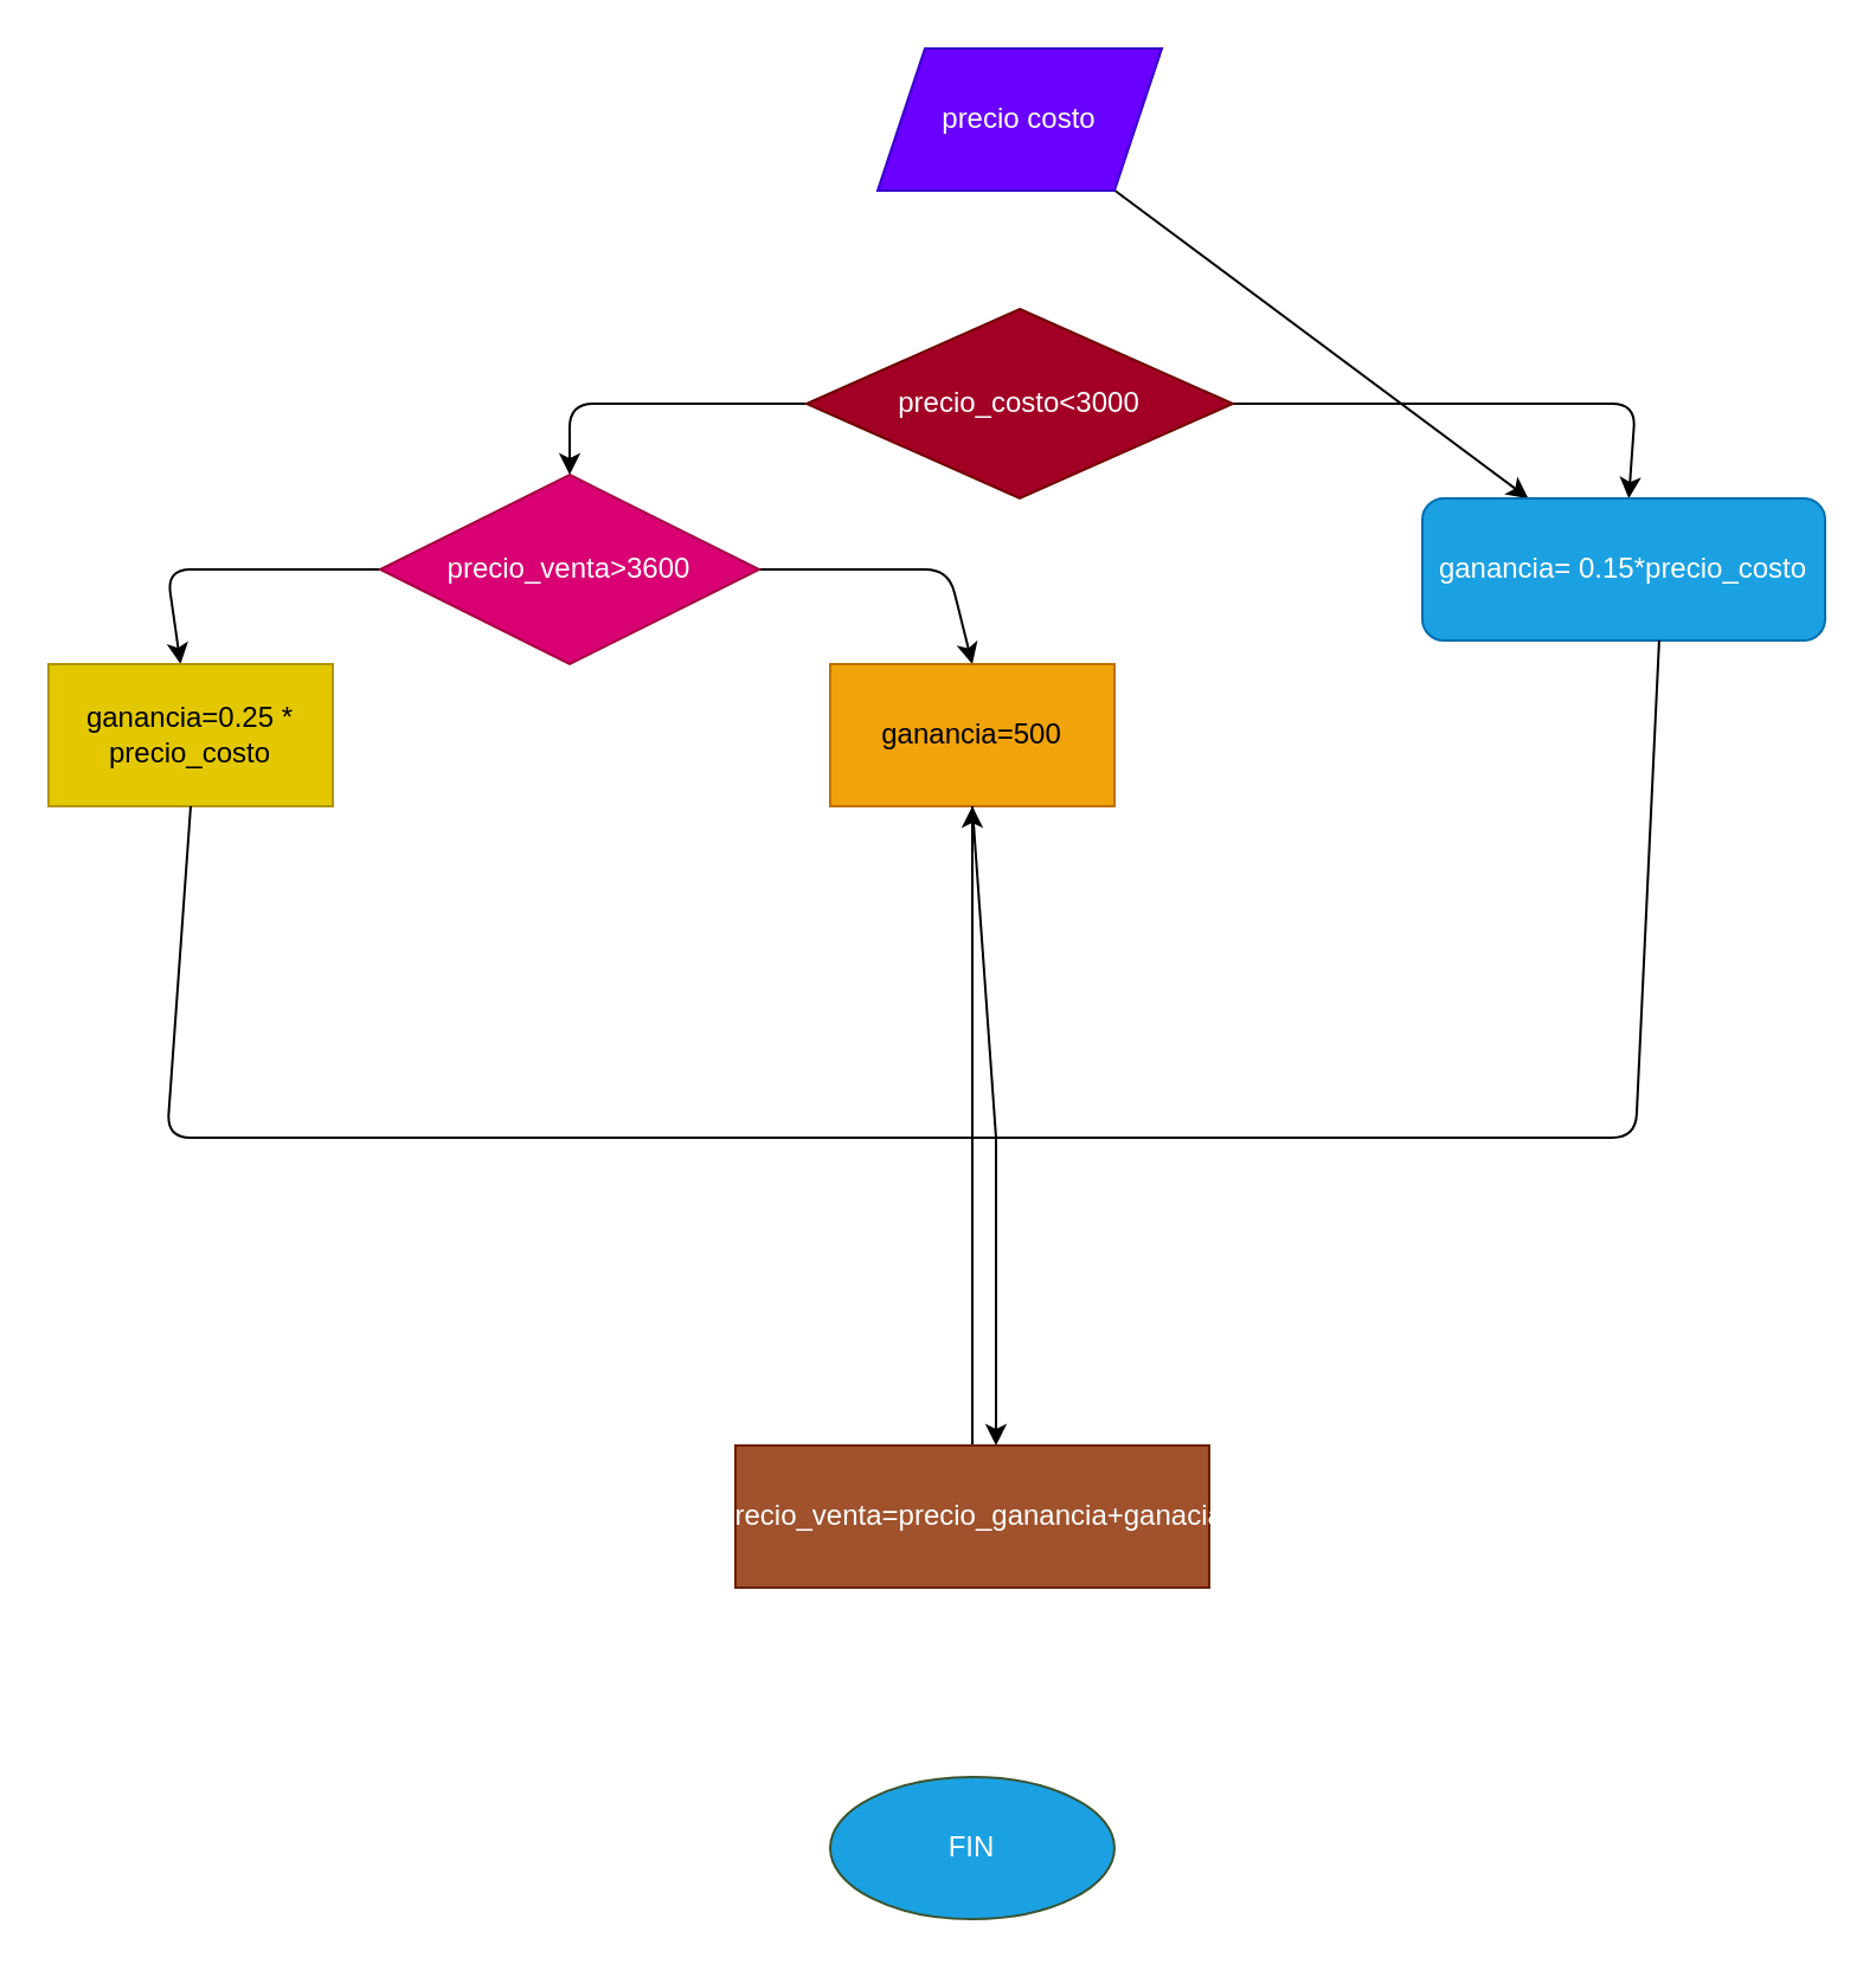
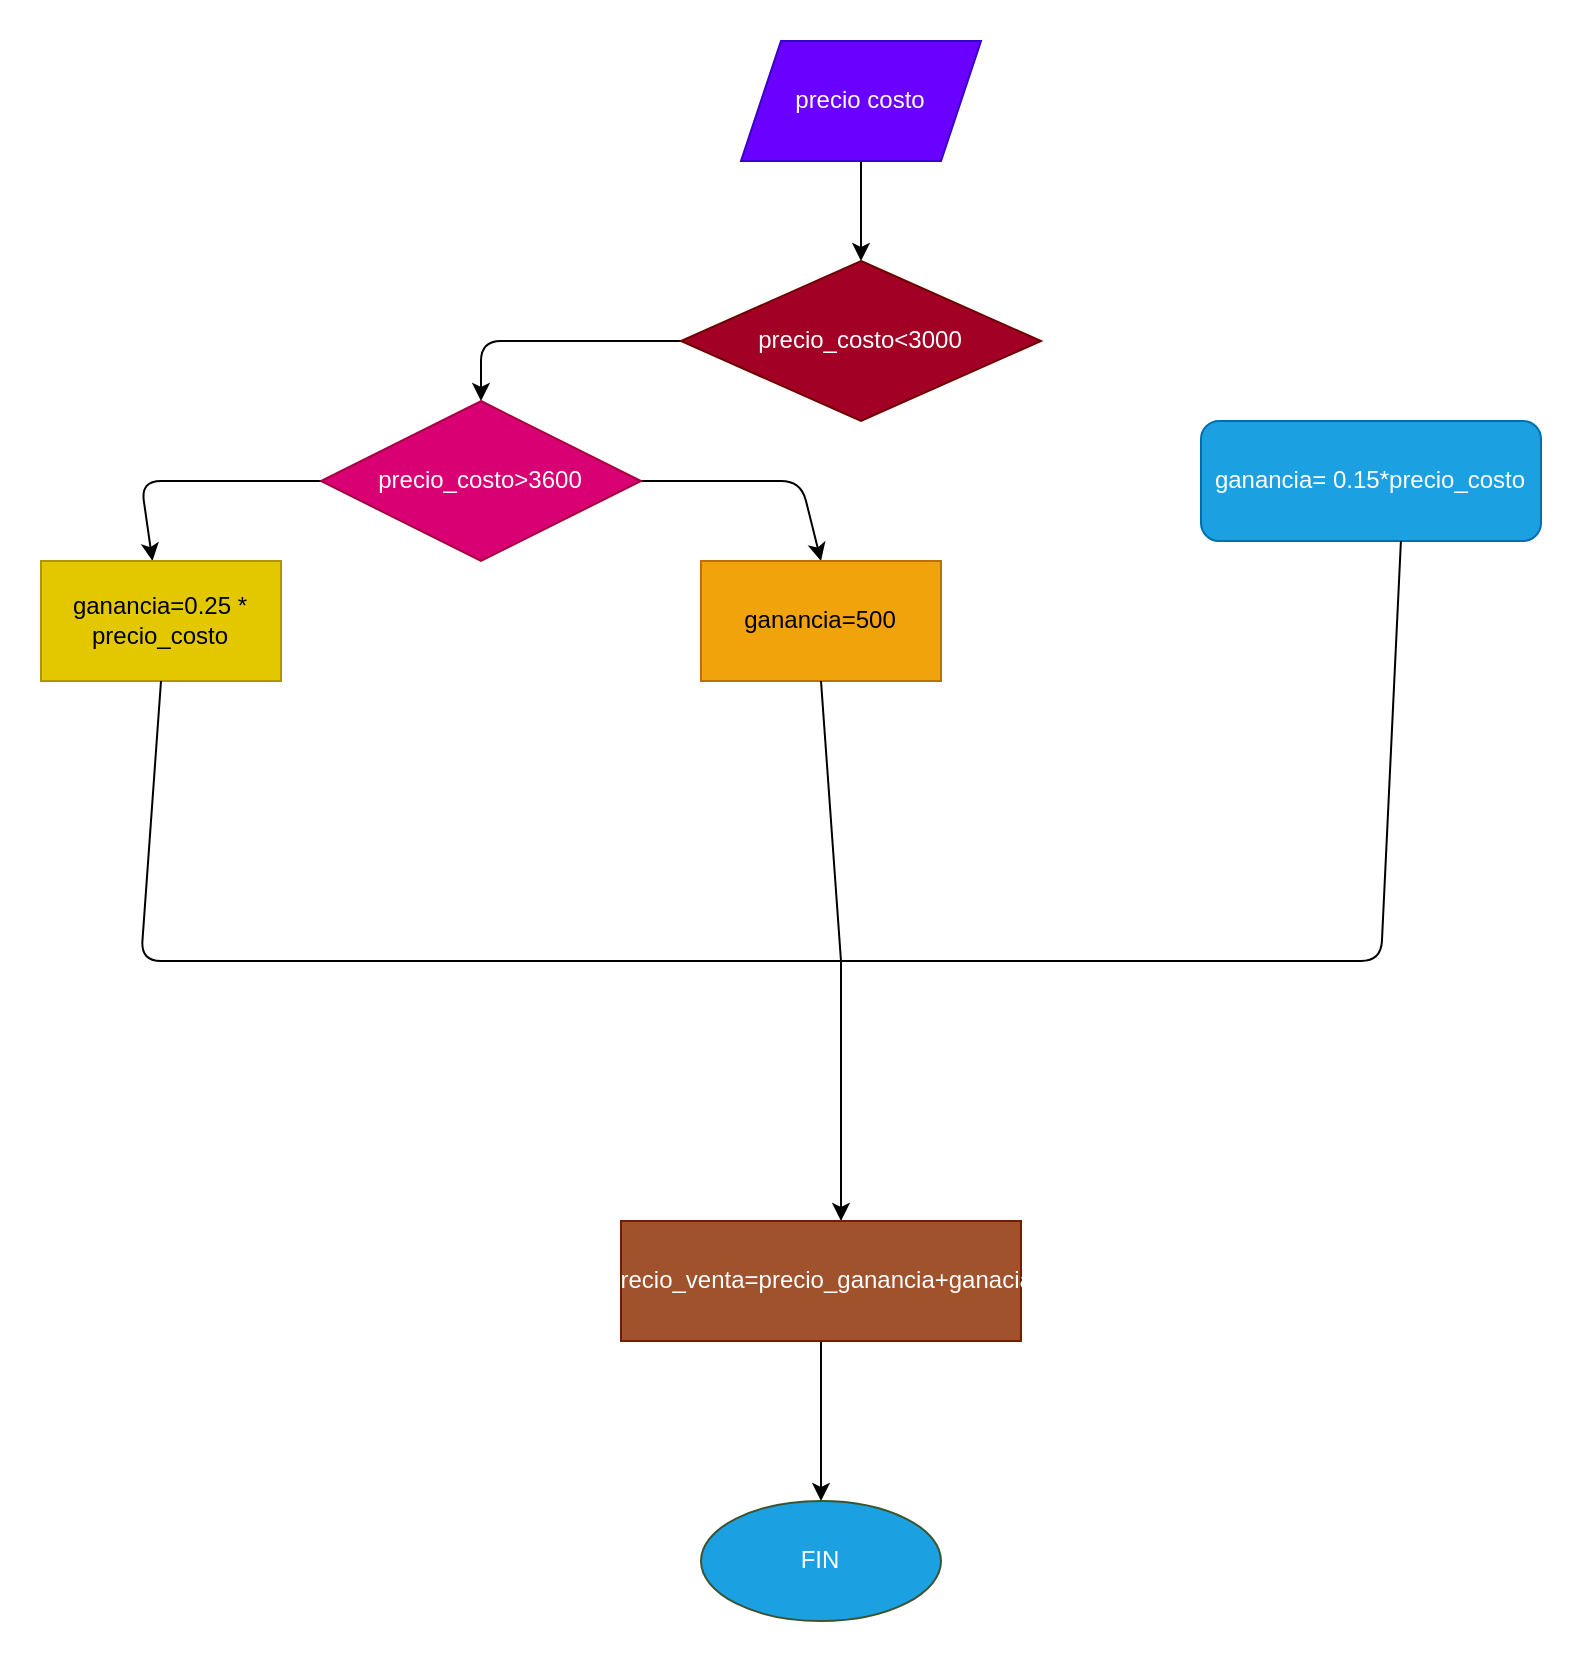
  <mxCell id="0" />
  <mxCell id="1" parent="0" />
- <mxCell id="2" value="" style="edgeStyle=none;html=1;" edge="1" parent="1" source="3" target="7"><mxGeometry relative="1" as="geometry" /></mxCell>
+ <mxCell id="2" value="" style="edgeStyle=none;html=1;" edge="1" parent="1" source="3" target="6"><mxGeometry relative="1" as="geometry" /></mxCell>
  <mxCell id="3" value="precio costo" style="shape=parallelogram;perimeter=parallelogramPerimeter;whiteSpace=wrap;html=1;fixedSize=1;fillColor=#6a00ff;strokeColor=#3700CC;fontColor=#ffffff;" vertex="1" parent="1"><mxGeometry x="370" y="20" width="120" height="60" as="geometry" /></mxCell>
- <mxCell id="4" value="" style="edgeStyle=none;html=1;" edge="1" parent="1" source="6" target="7"><mxGeometry relative="1" as="geometry"><Array as="points"><mxPoint x="690" y="170" /></Array></mxGeometry></mxCell>
  <mxCell id="5" value="" style="edgeStyle=none;html=1;" edge="1" parent="1" source="6" target="10"><mxGeometry relative="1" as="geometry"><Array as="points"><mxPoint x="240" y="170" /></Array></mxGeometry></mxCell>
  <mxCell id="6" value="precio_costo&amp;lt;3000" style="rhombus;whiteSpace=wrap;html=1;fillColor=#a20025;strokeColor=#6F0000;fontColor=#ffffff;" vertex="1" parent="1"><mxGeometry x="340" y="130" width="180" height="80" as="geometry" /></mxCell>
  <mxCell id="7" value="ganancia= 0.15*precio_costo" style="rounded=1;whiteSpace=wrap;html=1;fillColor=#1ba1e2;strokeColor=#006EAF;fontColor=#ffffff;" vertex="1" parent="1"><mxGeometry x="600" y="210" width="170" height="60" as="geometry" /></mxCell>
  <mxCell id="8" value="" style="edgeStyle=none;html=1;" edge="1" parent="1" source="10" target="11"><mxGeometry relative="1" as="geometry"><Array as="points"><mxPoint x="70" y="240" /></Array></mxGeometry></mxCell>
  <mxCell id="9" value="" style="edgeStyle=none;html=1;" edge="1" parent="1" source="10"><mxGeometry relative="1" as="geometry"><mxPoint x="410" y="280" as="targetPoint" /><Array as="points"><mxPoint x="400" y="240" /></Array></mxGeometry></mxCell>
- <mxCell id="10" value="precio_venta&amp;gt;3600" style="rhombus;whiteSpace=wrap;html=1;fillColor=#d80073;strokeColor=#A50040;fontColor=#ffffff;" vertex="1" parent="1"><mxGeometry x="160" y="200" width="160" height="80" as="geometry" /></mxCell>
+ <mxCell id="10" value="precio_costo&amp;gt;3600" style="rhombus;whiteSpace=wrap;html=1;fillColor=#d80073;strokeColor=#A50040;fontColor=#ffffff;" vertex="1" parent="1"><mxGeometry x="160" y="200" width="160" height="80" as="geometry" /></mxCell>
  <mxCell id="11" value="ganancia=0.25 * precio_costo" style="whiteSpace=wrap;html=1;fillColor=#e3c800;strokeColor=#B09500;fontColor=#000000;" vertex="1" parent="1"><mxGeometry x="20" y="280" width="120" height="60" as="geometry" /></mxCell>
  <mxCell id="12" value="ganancia=500" style="rounded=0;whiteSpace=wrap;html=1;fillColor=#f0a30a;fontColor=#000000;strokeColor=#BD7000;" vertex="1" parent="1"><mxGeometry x="350" y="280" width="120" height="60" as="geometry" /></mxCell>
  <mxCell id="13" value="" style="endArrow=none;html=1;entryX=0.5;entryY=1;entryDx=0;entryDy=0;exitX=0.588;exitY=1;exitDx=0;exitDy=0;exitPerimeter=0;" edge="1" parent="1" source="7" target="11"><mxGeometry width="50" height="50" relative="1" as="geometry"><mxPoint x="200" y="370" as="sourcePoint" /><mxPoint x="250" y="320" as="targetPoint" /><Array as="points"><mxPoint x="690" y="480" /><mxPoint x="410" y="480" /><mxPoint x="70" y="480" /></Array></mxGeometry></mxCell>
  <mxCell id="14" value="" style="endArrow=none;html=1;entryX=0.5;entryY=1;entryDx=0;entryDy=0;" edge="1" parent="1" target="12"><mxGeometry width="50" height="50" relative="1" as="geometry"><mxPoint x="420" y="480" as="sourcePoint" /><mxPoint x="310" y="380" as="targetPoint" /></mxGeometry></mxCell>
  <mxCell id="15" value="" style="endArrow=classic;html=1;" edge="1" parent="1"><mxGeometry width="50" height="50" relative="1" as="geometry"><mxPoint x="420" y="480" as="sourcePoint" /><mxPoint x="420" y="610" as="targetPoint" /></mxGeometry></mxCell>
- <mxCell id="16" value="" style="edgeStyle=none;html=1;" edge="1" parent="1" source="17" target="12"><mxGeometry relative="1" as="geometry" /></mxCell>
+ <mxCell id="16" value="" style="edgeStyle=none;html=1;" edge="1" parent="1" source="17" target="18"><mxGeometry relative="1" as="geometry" /></mxCell>
  <mxCell id="17" value="precio_venta=precio_ganancia+ganacia" style="rounded=0;whiteSpace=wrap;html=1;fillColor=#a0522d;fontColor=#ffffff;strokeColor=#6D1F00;" vertex="1" parent="1"><mxGeometry x="310" y="610" width="200" height="60" as="geometry" /></mxCell>
  <mxCell id="18" value="FIN" style="ellipse;whiteSpace=wrap;html=1;fillColor=#1ba1e2;strokeColor=#3A5431;fontColor=#ffffff;rounded=0;" vertex="1" parent="1"><mxGeometry x="350" y="750" width="120" height="60" as="geometry" /></mxCell>
